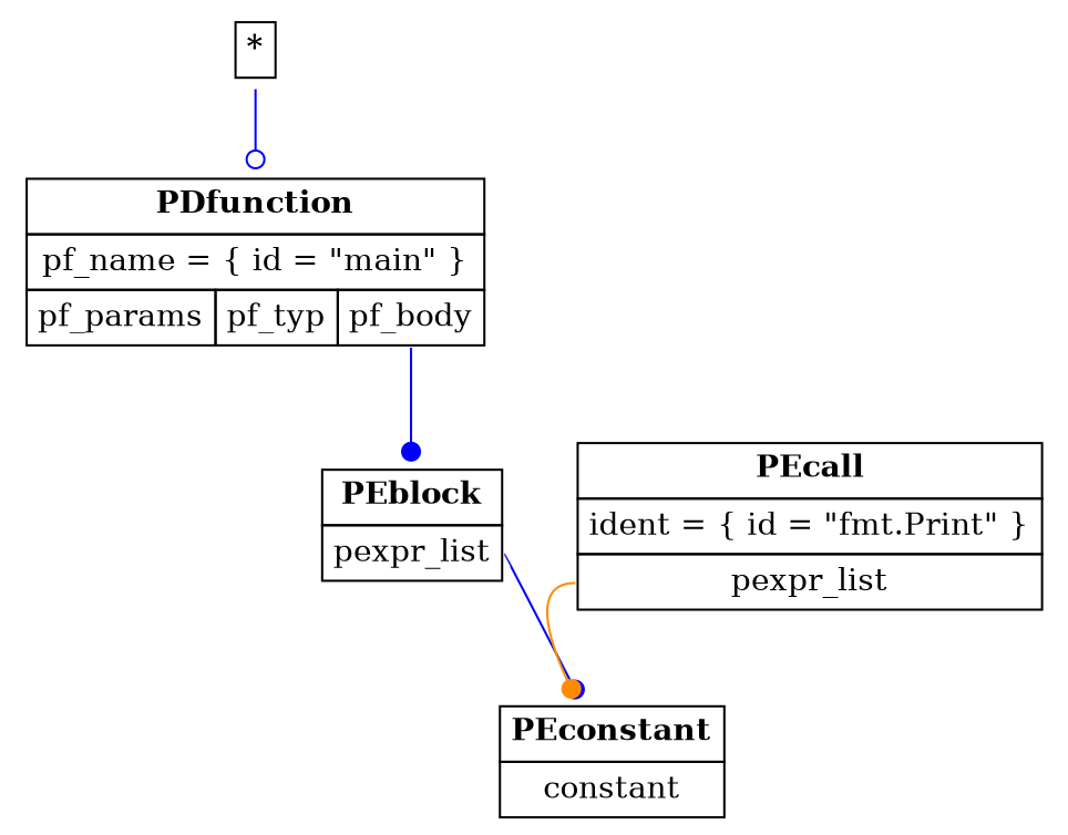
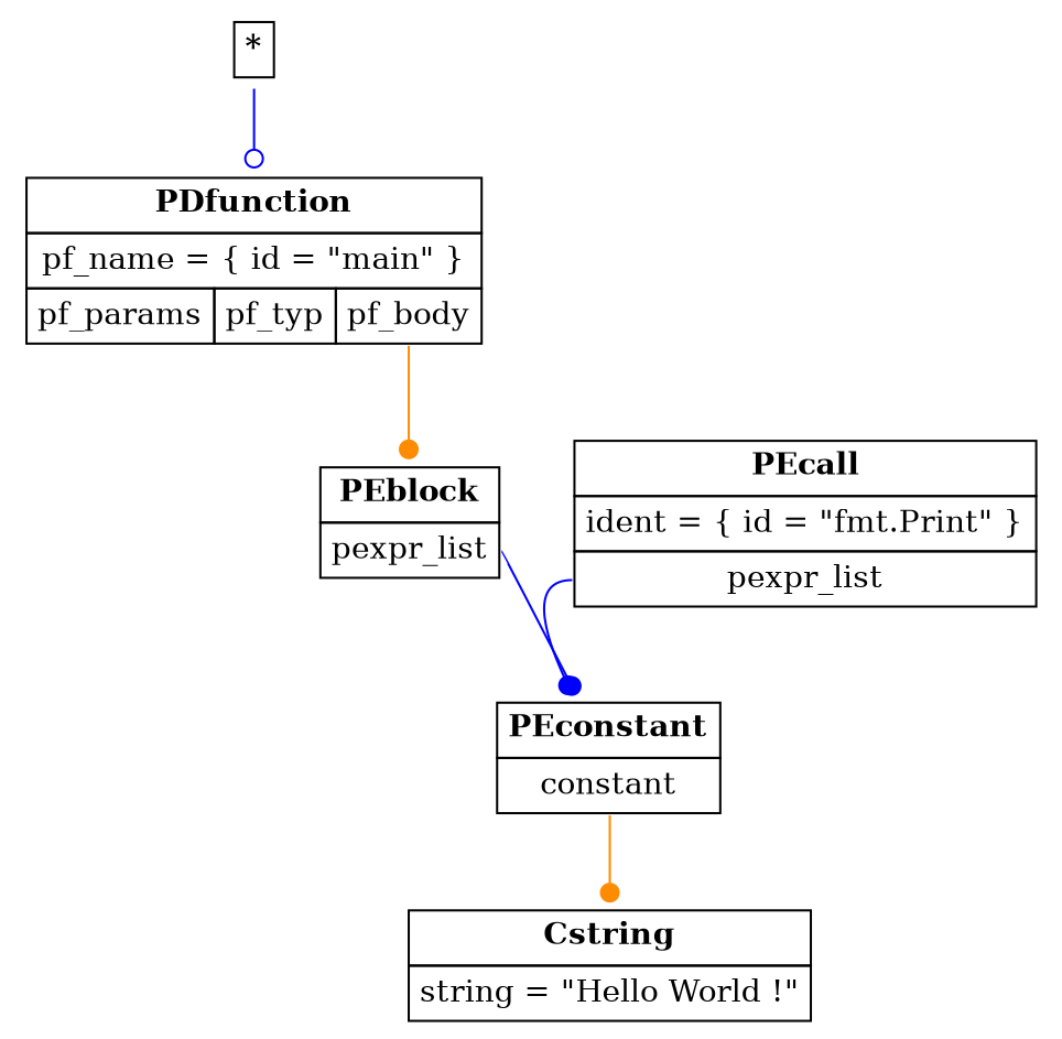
  digraph {
    node [shape=plaintext]
    edge [arrowhead=dot color=blue tailport=pexpr_list]
    n1 [label=<<table border='0' cellborder='1' cellspacing='0' cellpadding='4'><tr ><td colspan = '1'><b >*</b></td></tr></table>>]
    n2 [label=<<table border='0' cellborder='1' cellspacing='0' cellpadding='4'><tr ><td colspan = '3'><b >PDfunction</b></td></tr><tr ><td colspan = '3'>pf_name = { id = "main" }</td></tr><tr ><td port='pf_params'>pf_params</td><td port='pf_typ'>pf_typ</td><td port='pf_body'>pf_body</td></tr></table>>]
    n3 [label=<<table border='0' cellborder='1' cellspacing='0' cellpadding='4'><tr ><td colspan = '1'><b >PEblock</b></td></tr><tr ><td port='pexpr_list'>pexpr_list</td></tr></table>>]
    n4 [label=<<table border='0' cellborder='1' cellspacing='0' cellpadding='4'><tr ><td colspan = '1'><b >PEconstant</b></td></tr><tr ><td port='constant'>constant</td></tr></table>>]
    n5 [label=<<table border='0' cellborder='1' cellspacing='0' cellpadding='4'><tr ><td colspan = '1'><b >PEcall</b></td></tr><tr ><td colspan = '1'>ident = { id = "fmt.Print" }</td></tr><tr ><td port='pexpr_list'>pexpr_list</td></tr></table>>]
+   n6 [label=<<table border='0' cellborder='1' cellspacing='0' cellpadding='4'><tr ><td colspan = '1'><b >Cstring</b></td></tr><tr ><td colspan = '1'>string = "Hello World !"</td></tr></table>>]
    n1 -> n2 [arrowhead=odot]
-   n2 -> n3 [tailport=pf_body]
+   n2 -> n3 [color=darkorange tailport=pf_body]
    n3 -> n4
-   n5 -> n4 [color=darkorange]
+   n4 -> n6 [color=darkorange tailport=constant]
+   n5 -> n4
  }
